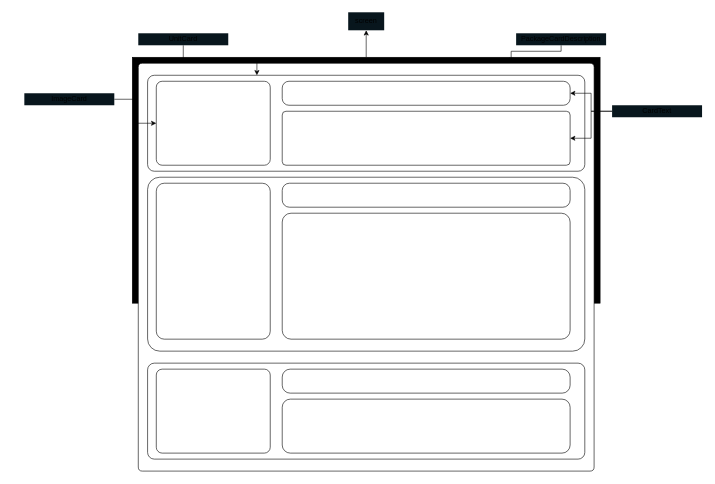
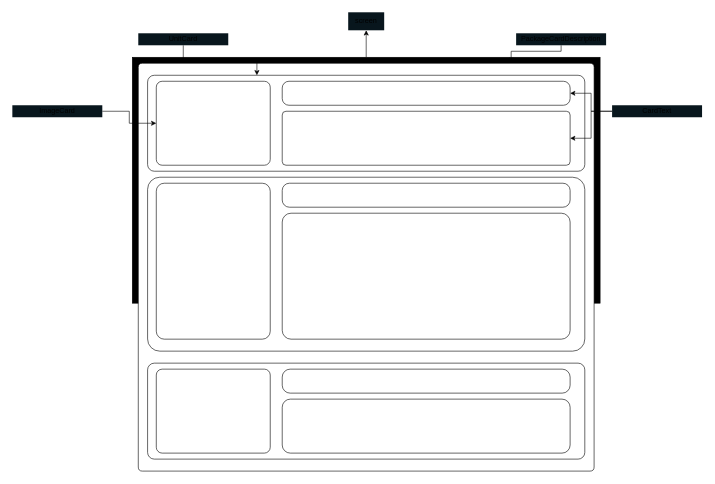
  <mxCell id="0" />
  <mxCell id="1" parent="0" />
  <mxCell id="2" style="edgeStyle=orthogonalEdgeStyle;rounded=0;orthogonalLoop=1;jettySize=auto;html=1;" edge="1" parent="1" source="3" target="17"><mxGeometry relative="1" as="geometry" /></mxCell>
  <mxCell id="3" value="" style="rounded=0;whiteSpace=wrap;html=1;fillColor=#00000;" vertex="1" parent="1"><mxGeometry x="220" y="95" width="780" height="410" as="geometry" /></mxCell>
  <mxCell id="4" value="" style="rounded=1;whiteSpace=wrap;html=1;arcSize=1;" vertex="1" parent="1"><mxGeometry x="230" y="105" width="760" height="680" as="geometry" /></mxCell>
  <mxCell id="5" value="" style="rounded=1;whiteSpace=wrap;html=1;arcSize=7;" vertex="1" parent="1"><mxGeometry x="245.5" y="125" width="729" height="160" as="geometry" /></mxCell>
  <mxCell id="6" value="" style="rounded=1;whiteSpace=wrap;html=1;arcSize=7;" vertex="1" parent="1"><mxGeometry x="260" y="135" width="190" height="140" as="geometry" /></mxCell>
  <mxCell id="7" value="" style="rounded=1;whiteSpace=wrap;html=1;arcSize=28;" vertex="1" parent="1"><mxGeometry x="470" y="135" width="480" height="40" as="geometry" /></mxCell>
  <mxCell id="8" value="" style="rounded=1;whiteSpace=wrap;html=1;arcSize=7;" vertex="1" parent="1"><mxGeometry x="470" y="185" width="480" height="90" as="geometry" /></mxCell>
  <mxCell id="9" value="" style="rounded=1;whiteSpace=wrap;html=1;arcSize=7;" vertex="1" parent="1"><mxGeometry x="245.5" y="295" width="729" height="290" as="geometry" /></mxCell>
  <mxCell id="10" value="" style="rounded=1;whiteSpace=wrap;html=1;arcSize=7;" vertex="1" parent="1"><mxGeometry x="260" y="305" width="190" height="260" as="geometry" /></mxCell>
  <mxCell id="11" value="" style="rounded=1;whiteSpace=wrap;html=1;arcSize=30;" vertex="1" parent="1"><mxGeometry x="470" y="305" width="480" height="40" as="geometry" /></mxCell>
  <mxCell id="12" value="" style="rounded=1;whiteSpace=wrap;html=1;arcSize=7;" vertex="1" parent="1"><mxGeometry x="470" y="355" width="480" height="210" as="geometry" /></mxCell>
  <mxCell id="13" value="" style="rounded=1;whiteSpace=wrap;html=1;arcSize=7;" vertex="1" parent="1"><mxGeometry x="245.5" y="605" width="729" height="160" as="geometry" /></mxCell>
  <mxCell id="14" value="" style="rounded=1;whiteSpace=wrap;html=1;arcSize=7;" vertex="1" parent="1"><mxGeometry x="260" y="615" width="190" height="140" as="geometry" /></mxCell>
  <mxCell id="15" value="" style="rounded=1;whiteSpace=wrap;html=1;arcSize=33;" vertex="1" parent="1"><mxGeometry x="470" y="615" width="480" height="40" as="geometry" /></mxCell>
  <mxCell id="16" value="" style="rounded=1;whiteSpace=wrap;html=1;arcSize=15;" vertex="1" parent="1"><mxGeometry x="470" y="665" width="480" height="90" as="geometry" /></mxCell>
  <mxCell id="17" value="screen" style="text;html=1;strokeColor=none;fillColor=#08161D;align=center;verticalAlign=middle;whiteSpace=wrap;rounded=0;" vertex="1" parent="1"><mxGeometry x="580" y="20" width="60" height="30" as="geometry" /></mxCell>
  <mxCell id="18" style="edgeStyle=orthogonalEdgeStyle;rounded=0;orthogonalLoop=1;jettySize=auto;html=1;exitX=0.5;exitY=1;exitDx=0;exitDy=0;entryX=0.818;entryY=-0.001;entryDx=0;entryDy=0;entryPerimeter=0;" edge="1" parent="1" source="19" target="4"><mxGeometry relative="1" as="geometry"><Array as="points"><mxPoint x="935" y="85" /><mxPoint x="852" y="85" /></Array></mxGeometry></mxCell>
  <mxCell id="19" value="PackageCardDescription" style="text;html=1;strokeColor=none;fillColor=#08161D;align=center;verticalAlign=middle;whiteSpace=wrap;rounded=0;" vertex="1" parent="1"><mxGeometry x="860" y="55" width="150" height="20" as="geometry" /></mxCell>
  <mxCell id="20" style="edgeStyle=orthogonalEdgeStyle;rounded=0;orthogonalLoop=1;jettySize=auto;html=1;exitX=0.5;exitY=1;exitDx=0;exitDy=0;entryX=0.25;entryY=0;entryDx=0;entryDy=0;" edge="1" parent="1" source="21" target="5"><mxGeometry relative="1" as="geometry" /></mxCell>
  <mxCell id="21" value="UnitCard" style="text;html=1;strokeColor=none;fillColor=#08161D;align=center;verticalAlign=middle;whiteSpace=wrap;rounded=0;" vertex="1" parent="1"><mxGeometry x="230" y="55" width="150" height="20" as="geometry" /></mxCell>
  <mxCell id="22" style="edgeStyle=orthogonalEdgeStyle;rounded=0;orthogonalLoop=1;jettySize=auto;html=1;entryX=1;entryY=0.5;entryDx=0;entryDy=0;" edge="1" parent="1" source="24" target="7"><mxGeometry relative="1" as="geometry" /></mxCell>
  <mxCell id="23" style="edgeStyle=orthogonalEdgeStyle;rounded=0;orthogonalLoop=1;jettySize=auto;html=1;entryX=1;entryY=0.5;entryDx=0;entryDy=0;" edge="1" parent="1" source="24" target="8"><mxGeometry relative="1" as="geometry" /></mxCell>
  <mxCell id="24" value="CardText" style="text;html=1;strokeColor=none;fillColor=#08161D;align=center;verticalAlign=middle;whiteSpace=wrap;rounded=0;" vertex="1" parent="1"><mxGeometry x="1020" y="175" width="150" height="20" as="geometry" /></mxCell>
  <mxCell id="25" style="edgeStyle=orthogonalEdgeStyle;rounded=0;orthogonalLoop=1;jettySize=auto;html=1;entryX=0;entryY=0.5;entryDx=0;entryDy=0;" edge="1" parent="1" source="26" target="6"><mxGeometry relative="1" as="geometry" /></mxCell>
- <mxCell id="26" value="ImageCard" style="text;html=1;strokeColor=none;fillColor=#08161D;align=center;verticalAlign=middle;whiteSpace=wrap;rounded=0;" vertex="1" parent="1"><mxGeometry x="40" y="155" width="150" height="20" as="geometry" /></mxCell>
+ <mxCell id="26" value="ImageCard" style="text;html=1;strokeColor=none;fillColor=#08161D;align=center;verticalAlign=middle;whiteSpace=wrap;rounded=0;" vertex="1" parent="1"><mxGeometry x="20" y="175" width="150" height="20" as="geometry" /></mxCell>
